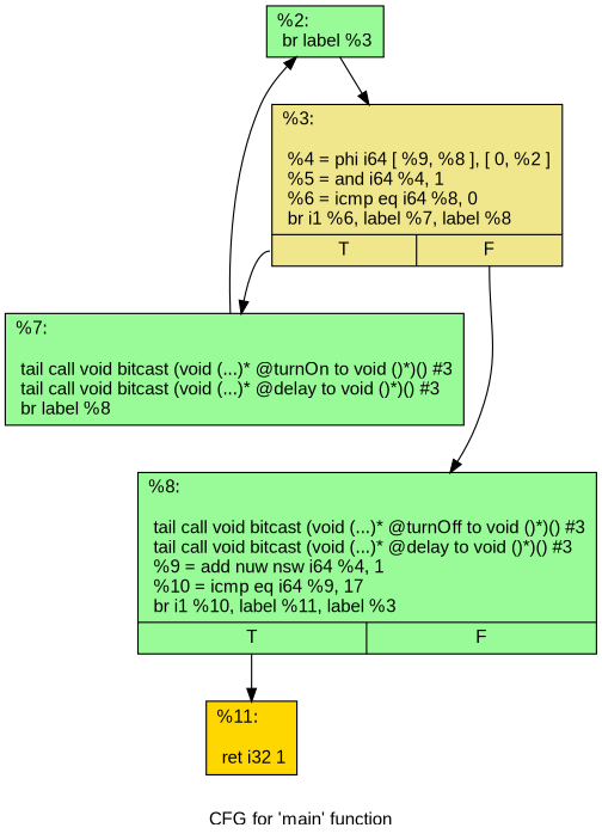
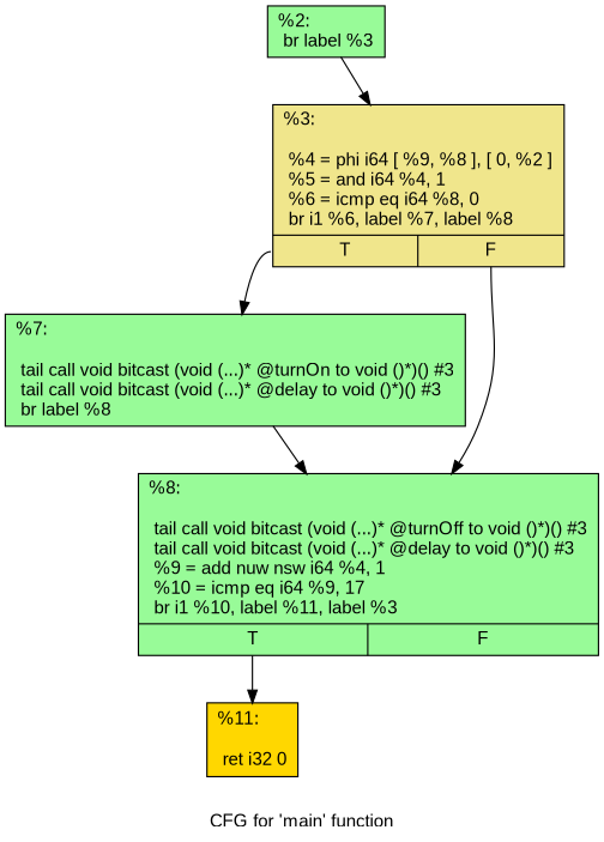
  digraph {
    fontname="Liberation Sans"
    label="CFG for 'main' function"
    node [fillcolor=palegreen fontname="Liberation Sans" shape=record style=filled]
    edge [fontname="Liberation Sans"]
    n1 [label="{%2:\l  br label %3\l}"]
    n2 [fillcolor=khaki label="{%3:\l\l  %4 = phi i64 [ %9, %8 ], [ 0, %2 ]\l  %5 = and i64 %4, 1\l  %6 = icmp eq i64 %8, 0\l  br i1 %6, label %7, label %8\l|{<s0>T|<s1>F}}"]
    n3 [label="{%7:\l\l  tail call void bitcast (void (...)* @turnOn to void ()*)() #3\l  tail call void bitcast (void (...)* @delay to void ()*)() #3\l  br label %8\l}"]
    n4 [label="{%8:\l\l  tail call void bitcast (void (...)* @turnOff to void ()*)() #3\l  tail call void bitcast (void (...)* @delay to void ()*)() #3\l  %9 = add nuw nsw i64 %4, 1\l  %10 = icmp eq i64 %9, 17\l  br i1 %10, label %11, label %3\l|{<s0>T|<s1>F}}"]
-   n5 [fillcolor=gold label="{%11:\l\l  ret i32 1\l}"]
+   n5 [fillcolor=gold label="{%11:\l\l  ret i32 0\l}"]
    n1 -> n2
    n2 -> n3 [tailport=s0]
    n2 -> n4 [tailport=s1]
-   n3 -> n1
+   n3 -> n4
    n4 -> n5 [tailport=s0]
  }
